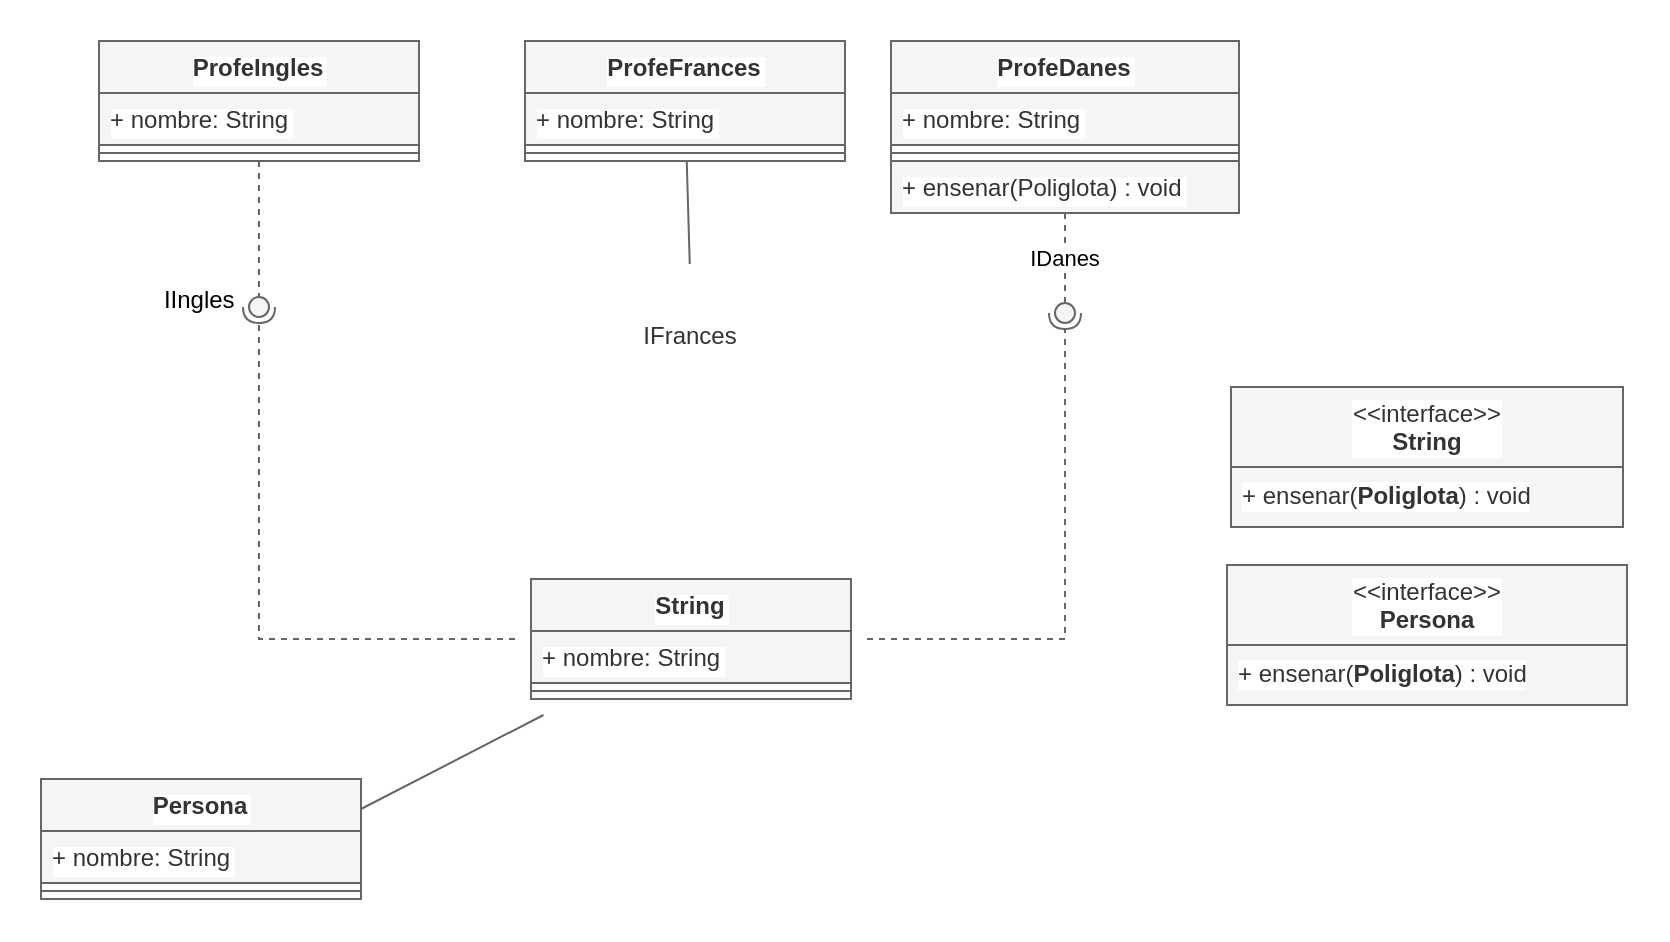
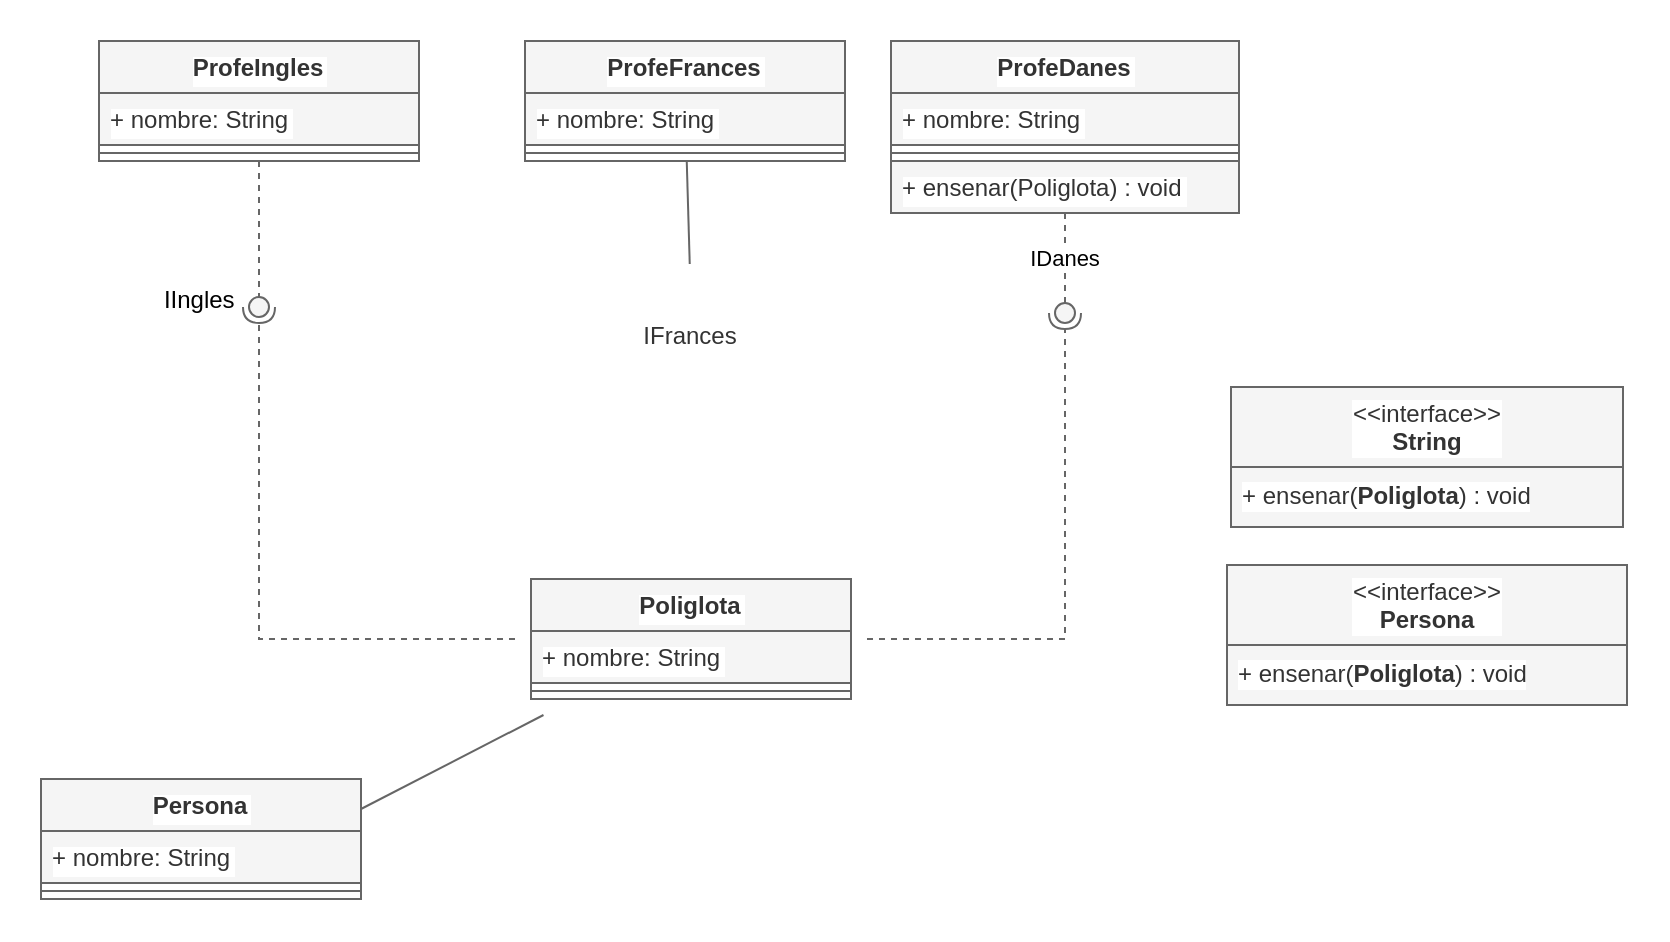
  <mxCell id="0" />
  <mxCell id="1" parent="0" />
  <mxCell id="2" style="edgeStyle=none;rounded=0;orthogonalLoop=1;jettySize=auto;html=1;entryX=1;entryY=0.25;entryDx=0;entryDy=0;endArrow=none;endFill=0;startSize=14;endSize=14;sourcePerimeterSpacing=8;targetPerimeterSpacing=8;fontColor=#000000;labelBackgroundColor=#FFFFFF;fillColor=#f5f5f5;strokeColor=#666666;" parent="1" source="3" target="28" edge="1"><mxGeometry relative="1" as="geometry" /></mxCell>
- <mxCell id="3" value="String" style="swimlane;fontStyle=1;align=center;verticalAlign=top;childLayout=stackLayout;horizontal=1;startSize=26;horizontalStack=0;resizeParent=1;resizeParentMax=0;resizeLast=0;collapsible=1;marginBottom=0;labelBackgroundColor=#FFFFFF;fillColor=#f5f5f5;strokeColor=#666666;fontColor=#333333;" parent="1" vertex="1"><mxGeometry x="265" y="289" width="160" height="60" as="geometry" /></mxCell>
+ <mxCell id="3" value="Poliglota" style="swimlane;fontStyle=1;align=center;verticalAlign=top;childLayout=stackLayout;horizontal=1;startSize=26;horizontalStack=0;resizeParent=1;resizeParentMax=0;resizeLast=0;collapsible=1;marginBottom=0;labelBackgroundColor=#FFFFFF;fillColor=#f5f5f5;strokeColor=#666666;fontColor=#333333;" parent="1" vertex="1"><mxGeometry x="265" y="289" width="160" height="60" as="geometry" /></mxCell>
  <mxCell id="4" value="+ nombre: String" style="text;fillColor=#f5f5f5;align=left;verticalAlign=top;spacingLeft=4;spacingRight=4;overflow=hidden;rotatable=0;points=[[0,0.5],[1,0.5]];portConstraint=eastwest;labelBackgroundColor=#FFFFFF;strokeColor=#666666;fontColor=#333333;" parent="3" vertex="1"><mxGeometry y="26" width="160" height="26" as="geometry" /></mxCell>
  <mxCell id="5" value="" style="line;strokeWidth=1;fillColor=#f5f5f5;align=left;verticalAlign=middle;spacingTop=-1;spacingLeft=3;spacingRight=3;rotatable=0;labelPosition=right;points=[];portConstraint=eastwest;labelBackgroundColor=#FFFFFF;strokeColor=#666666;fontColor=#333333;" parent="3" vertex="1"><mxGeometry y="52" width="160" height="8" as="geometry" /></mxCell>
  <mxCell id="6" value="ProfeIngles" style="swimlane;fontStyle=1;align=center;verticalAlign=top;childLayout=stackLayout;horizontal=1;startSize=26;horizontalStack=0;resizeParent=1;resizeParentMax=0;resizeLast=0;collapsible=1;marginBottom=0;labelBackgroundColor=#FFFFFF;fillColor=#f5f5f5;strokeColor=#666666;fontColor=#333333;" parent="1" vertex="1"><mxGeometry x="49" y="20" width="160" height="60" as="geometry" /></mxCell>
  <mxCell id="7" value="+ nombre: String" style="text;fillColor=#f5f5f5;align=left;verticalAlign=top;spacingLeft=4;spacingRight=4;overflow=hidden;rotatable=0;points=[[0,0.5],[1,0.5]];portConstraint=eastwest;labelBackgroundColor=#FFFFFF;strokeColor=#666666;fontColor=#333333;" parent="6" vertex="1"><mxGeometry y="26" width="160" height="26" as="geometry" /></mxCell>
  <mxCell id="8" value="" style="line;strokeWidth=1;fillColor=#f5f5f5;align=left;verticalAlign=middle;spacingTop=-1;spacingLeft=3;spacingRight=3;rotatable=0;labelPosition=right;points=[];portConstraint=eastwest;labelBackgroundColor=#FFFFFF;strokeColor=#666666;fontColor=#333333;" parent="6" vertex="1"><mxGeometry y="52" width="160" height="8" as="geometry" /></mxCell>
  <mxCell id="9" value="ProfeFrances" style="swimlane;fontStyle=1;align=center;verticalAlign=top;childLayout=stackLayout;horizontal=1;startSize=26;horizontalStack=0;resizeParent=1;resizeParentMax=0;resizeLast=0;collapsible=1;marginBottom=0;labelBackgroundColor=#FFFFFF;fillColor=#f5f5f5;strokeColor=#666666;fontColor=#333333;" parent="1" vertex="1"><mxGeometry x="262" y="20" width="160" height="60" as="geometry" /></mxCell>
  <mxCell id="10" value="+ nombre: String" style="text;fillColor=#f5f5f5;align=left;verticalAlign=top;spacingLeft=4;spacingRight=4;overflow=hidden;rotatable=0;points=[[0,0.5],[1,0.5]];portConstraint=eastwest;labelBackgroundColor=#FFFFFF;strokeColor=#666666;fontColor=#333333;" parent="9" vertex="1"><mxGeometry y="26" width="160" height="26" as="geometry" /></mxCell>
  <mxCell id="11" value="" style="line;strokeWidth=1;fillColor=#f5f5f5;align=left;verticalAlign=middle;spacingTop=-1;spacingLeft=3;spacingRight=3;rotatable=0;labelPosition=right;points=[];portConstraint=eastwest;labelBackgroundColor=#FFFFFF;strokeColor=#666666;fontColor=#333333;" parent="9" vertex="1"><mxGeometry y="52" width="160" height="8" as="geometry" /></mxCell>
  <mxCell id="12" value="ProfeDanes" style="swimlane;fontStyle=1;align=center;verticalAlign=top;childLayout=stackLayout;horizontal=1;startSize=26;horizontalStack=0;resizeParent=1;resizeParentMax=0;resizeLast=0;collapsible=1;marginBottom=0;labelBackgroundColor=#FFFFFF;fillColor=#f5f5f5;strokeColor=#666666;fontColor=#333333;" parent="1" vertex="1"><mxGeometry x="445" y="20" width="174" height="86" as="geometry" /></mxCell>
  <mxCell id="13" value="+ nombre: String" style="text;fillColor=#f5f5f5;align=left;verticalAlign=top;spacingLeft=4;spacingRight=4;overflow=hidden;rotatable=0;points=[[0,0.5],[1,0.5]];portConstraint=eastwest;labelBackgroundColor=#FFFFFF;strokeColor=#666666;fontColor=#333333;" parent="12" vertex="1"><mxGeometry y="26" width="174" height="26" as="geometry" /></mxCell>
  <mxCell id="14" value="" style="line;strokeWidth=1;fillColor=#f5f5f5;align=left;verticalAlign=middle;spacingTop=-1;spacingLeft=3;spacingRight=3;rotatable=0;labelPosition=right;points=[];portConstraint=eastwest;labelBackgroundColor=#FFFFFF;strokeColor=#666666;fontColor=#333333;" parent="12" vertex="1"><mxGeometry y="52" width="174" height="8" as="geometry" /></mxCell>
  <mxCell id="15" value="+ ensenar(Poliglota) : void" style="text;fillColor=#f5f5f5;align=left;verticalAlign=top;spacingLeft=4;spacingRight=4;overflow=hidden;rotatable=0;points=[[0,0.5],[1,0.5]];portConstraint=eastwest;labelBackgroundColor=#FFFFFF;strokeColor=#666666;fontColor=#333333;" parent="12" vertex="1"><mxGeometry y="60" width="174" height="26" as="geometry" /></mxCell>
  <mxCell id="16" value="&amp;lt;&amp;lt;interface&amp;gt;&amp;gt;&lt;br&gt;&lt;b&gt;String&lt;/b&gt;" style="swimlane;fontStyle=0;align=center;verticalAlign=top;childLayout=stackLayout;horizontal=1;startSize=40;horizontalStack=0;resizeParent=1;resizeParentMax=0;resizeLast=0;collapsible=0;marginBottom=0;html=1;labelBackgroundColor=#FFFFFF;fillColor=#f5f5f5;strokeColor=#666666;fontColor=#333333;" parent="1" vertex="1"><mxGeometry x="615" y="193" width="196" height="70" as="geometry" /></mxCell>
  <mxCell id="17" value="+ ensenar(&lt;span style=&quot;font-weight: 700; text-align: center;&quot;&gt;Poliglota&lt;/span&gt;) : void" style="text;html=1;fillColor=#f5f5f5;align=left;verticalAlign=middle;spacingLeft=4;spacingRight=4;overflow=hidden;rotatable=0;points=[[0,0.5],[1,0.5]];portConstraint=eastwest;labelBackgroundColor=#FFFFFF;strokeColor=#666666;fontColor=#333333;" parent="16" vertex="1"><mxGeometry y="40" width="196" height="30" as="geometry" /></mxCell>
  <mxCell id="18" value="&amp;lt;&amp;lt;interface&amp;gt;&amp;gt;&lt;br&gt;&lt;b&gt;Persona&lt;/b&gt;" style="swimlane;fontStyle=0;align=center;verticalAlign=top;childLayout=stackLayout;horizontal=1;startSize=40;horizontalStack=0;resizeParent=1;resizeParentMax=0;resizeLast=0;collapsible=0;marginBottom=0;html=1;labelBackgroundColor=#FFFFFF;fillColor=#f5f5f5;strokeColor=#666666;fontColor=#333333;" parent="1" vertex="1"><mxGeometry x="613" y="282" width="200" height="70" as="geometry" /></mxCell>
  <mxCell id="19" value="+ ensenar(&lt;span style=&quot;font-weight: 700; text-align: center;&quot;&gt;Poliglota&lt;/span&gt;) : void" style="text;html=1;fillColor=#f5f5f5;align=left;verticalAlign=middle;spacingLeft=4;spacingRight=4;overflow=hidden;rotatable=0;points=[[0,0.5],[1,0.5]];portConstraint=eastwest;labelBackgroundColor=#FFFFFF;strokeColor=#666666;fontColor=#333333;" parent="18" vertex="1"><mxGeometry y="40" width="200" height="30" as="geometry" /></mxCell>
  <mxCell id="20" value="&amp;nbsp; &amp;nbsp;&amp;nbsp;&lt;span style=&quot;border-color: var(--border-color); font-size: 12px;&quot;&gt;IIngles&lt;/span&gt;" style="rounded=0;orthogonalLoop=1;jettySize=auto;html=1;endArrow=none;endFill=0;sketch=0;sourcePerimeterSpacing=0;targetPerimeterSpacing=0;dashed=1;startSize=14;endSize=14;fontColor=#000000;labelBackgroundColor=#FFFFFF;fillColor=#f5f5f5;strokeColor=#666666;" parent="1" source="6" target="22" edge="1"><mxGeometry x="1" y="-36" relative="1" as="geometry"><mxPoint x="155" y="157" as="sourcePoint" /><Array as="points"><mxPoint x="129" y="125" /></Array><mxPoint y="2" as="offset" /></mxGeometry></mxCell>
  <mxCell id="21" value="" style="rounded=0;orthogonalLoop=1;jettySize=auto;html=1;endArrow=halfCircle;endFill=0;entryX=0.5;entryY=0.5;endSize=6;strokeWidth=1;sketch=0;dashed=1;sourcePerimeterSpacing=8;targetPerimeterSpacing=8;fontColor=#000000;labelBackgroundColor=#FFFFFF;fillColor=#f5f5f5;strokeColor=#666666;" parent="1" source="3" target="22" edge="1"><mxGeometry relative="1" as="geometry"><mxPoint x="202" y="252" as="sourcePoint" /><Array as="points"><mxPoint x="129" y="319" /></Array></mxGeometry></mxCell>
  <mxCell id="22" value="" style="ellipse;whiteSpace=wrap;html=1;align=center;aspect=fixed;resizable=0;points=[];outlineConnect=0;sketch=0;labelBackgroundColor=#FFFFFF;fillColor=#f5f5f5;strokeColor=#666666;fontColor=#333333;" parent="1" vertex="1"><mxGeometry x="124" y="148" width="10" height="10" as="geometry" /></mxCell>
  <mxCell id="23" value="" style="rounded=0;orthogonalLoop=1;jettySize=auto;html=1;endArrow=none;endFill=0;sketch=0;sourcePerimeterSpacing=0;targetPerimeterSpacing=0;dashed=0;startSize=14;endSize=14;fontColor=#000000;labelBackgroundColor=#FFFFFF;fillColor=#f5f5f5;strokeColor=#666666;" parent="1" source="9" target="24" edge="1"><mxGeometry relative="1" as="geometry"><mxPoint x="297" y="143" as="sourcePoint" /></mxGeometry></mxCell>
  <mxCell id="24" value="&lt;span style=&quot;border-color: var(--border-color);&quot;&gt;&lt;br&gt;&lt;br&gt;IFrances&lt;/span&gt;" style="ellipse;whiteSpace=wrap;html=1;align=center;aspect=fixed;resizable=0;points=[];outlineConnect=0;sketch=0;labelBackgroundColor=#FFFFFF;fillColor=#dae8fc;strokeColor=#666666;fontColor=#333333;" parent="1" vertex="1"><mxGeometry x="340" y="148" width="10" height="10" as="geometry" /></mxCell>
  <mxCell id="25" value="IDanes" style="rounded=0;orthogonalLoop=1;jettySize=auto;html=1;endArrow=none;endFill=0;sketch=0;sourcePerimeterSpacing=0;targetPerimeterSpacing=0;dashed=1;startSize=14;endSize=14;fontColor=#000000;labelBackgroundColor=#FFFFFF;fillColor=#f5f5f5;strokeColor=#666666;" parent="1" source="12" target="27" edge="1"><mxGeometry relative="1" as="geometry"><mxPoint x="492" y="143" as="sourcePoint" /></mxGeometry></mxCell>
  <mxCell id="26" value="" style="rounded=0;orthogonalLoop=1;jettySize=auto;html=1;endArrow=halfCircle;endFill=0;entryX=0.5;entryY=0.5;endSize=6;strokeWidth=1;sketch=0;dashed=1;sourcePerimeterSpacing=8;targetPerimeterSpacing=8;fontColor=#000000;labelBackgroundColor=#FFFFFF;fillColor=#f5f5f5;strokeColor=#666666;" parent="1" source="3" target="27" edge="1"><mxGeometry relative="1" as="geometry"><mxPoint x="455" y="186" as="sourcePoint" /><Array as="points"><mxPoint x="532" y="319" /></Array></mxGeometry></mxCell>
  <mxCell id="27" value="" style="ellipse;whiteSpace=wrap;html=1;align=center;aspect=fixed;resizable=0;points=[];outlineConnect=0;sketch=0;labelBackgroundColor=#FFFFFF;fillColor=#f5f5f5;strokeColor=#666666;fontColor=#333333;" parent="1" vertex="1"><mxGeometry x="527" y="151" width="10" height="10" as="geometry" /></mxCell>
  <mxCell id="28" value="Persona" style="swimlane;fontStyle=1;align=center;verticalAlign=top;childLayout=stackLayout;horizontal=1;startSize=26;horizontalStack=0;resizeParent=1;resizeParentMax=0;resizeLast=0;collapsible=1;marginBottom=0;labelBackgroundColor=#FFFFFF;fillColor=#f5f5f5;strokeColor=#666666;fontColor=#333333;" parent="1" vertex="1"><mxGeometry x="20" y="389" width="160" height="60" as="geometry" /></mxCell>
  <mxCell id="29" value="+ nombre: String" style="text;fillColor=#f5f5f5;align=left;verticalAlign=top;spacingLeft=4;spacingRight=4;overflow=hidden;rotatable=0;points=[[0,0.5],[1,0.5]];portConstraint=eastwest;labelBackgroundColor=#FFFFFF;strokeColor=#666666;fontColor=#333333;" parent="28" vertex="1"><mxGeometry y="26" width="160" height="26" as="geometry" /></mxCell>
  <mxCell id="30" value="" style="line;strokeWidth=1;fillColor=#f5f5f5;align=left;verticalAlign=middle;spacingTop=-1;spacingLeft=3;spacingRight=3;rotatable=0;labelPosition=right;points=[];portConstraint=eastwest;labelBackgroundColor=#FFFFFF;strokeColor=#666666;fontColor=#333333;" parent="28" vertex="1"><mxGeometry y="52" width="160" height="8" as="geometry" /></mxCell>
